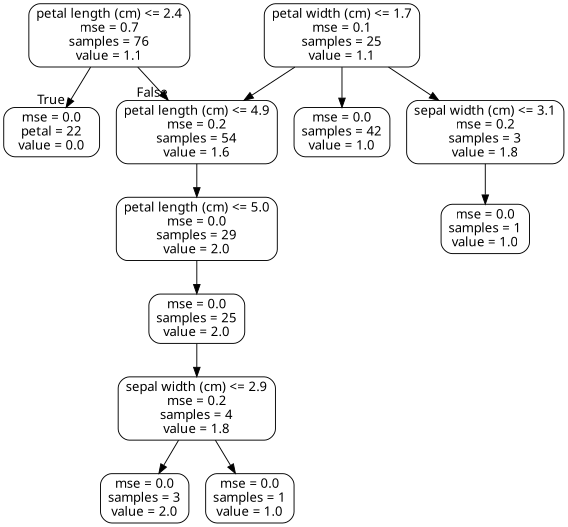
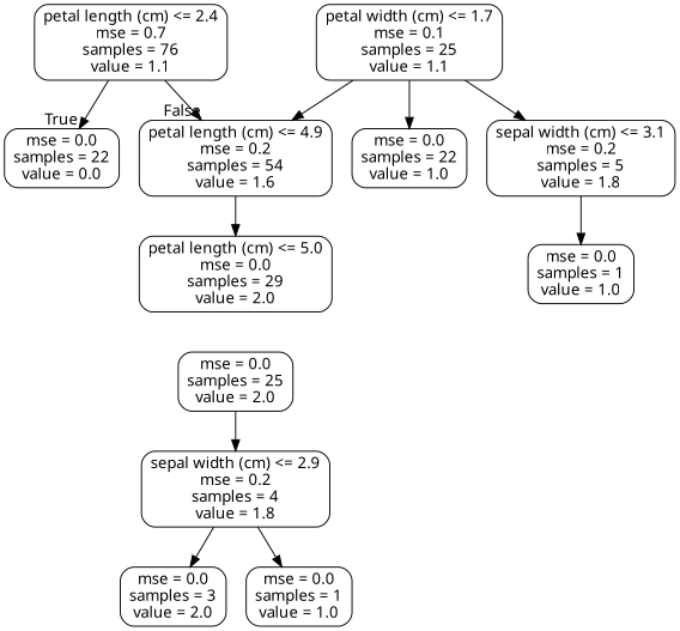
  digraph {
    fontname="Noto Sans"
    node [color=black fontname="Noto Sans" shape=box style=rounded]
    edge [fontname="Noto Sans"]
    n1 [label="petal length (cm) <= 2.4\nmse = 0.7\nsamples = 76\nvalue = 1.1"]
-   n2 [label="mse = 0.0\npetal = 22\nvalue = 0.0"]
+   n2 [label="mse = 0.0\nsamples = 22\nvalue = 0.0"]
    n3 [label="petal length (cm) <= 4.9\nmse = 0.2\nsamples = 54\nvalue = 1.6"]
    n4 [label="petal length (cm) <= 5.0\nmse = 0.0\nsamples = 29\nvalue = 2.0"]
    n5 [label="petal width (cm) <= 1.7\nmse = 0.1\nsamples = 25\nvalue = 1.1"]
-   n6 [label="mse = 0.0\nsamples = 42\nvalue = 1.0"]
-   n7 [label="sepal width (cm) <= 3.1\nmse = 0.2\nsamples = 3\nvalue = 1.8"]
+   n6 [label="mse = 0.0\nsamples = 22\nvalue = 1.0"]
+   n7 [label="sepal width (cm) <= 3.1\nmse = 0.2\nsamples = 5\nvalue = 1.8"]
    n8 [label="mse = 0.0\nsamples = 25\nvalue = 2.0"]
    n9 [label="mse = 0.0\nsamples = 1\nvalue = 1.0"]
    n10 [label="sepal width (cm) <= 2.9\nmse = 0.2\nsamples = 4\nvalue = 1.8"]
    n11 [label="mse = 0.0\nsamples = 3\nvalue = 2.0"]
    n12 [label="mse = 0.0\nsamples = 1\nvalue = 1.0"]
    n1 -> n2 [headlabel=True labelangle=45 labeldistance=2.5]
    n1 -> n3 [headlabel=False labelangle=-45 labeldistance=2.5]
    n3 -> n4
-   n4 -> n8
    n5 -> n3
    n5 -> n6
    n5 -> n7
    n7 -> n9
    n8 -> n10
    n10 -> n11
    n10 -> n12
  }
